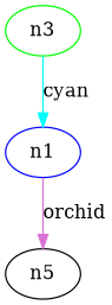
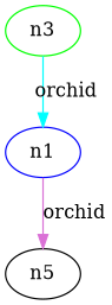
  digraph {
    n1 [a=4 b=3 color=blue]
    n2 [label=n5]
    n3 [a=3 color=green label=n3]
    n1 -> n2 [a=5 b=2 color=orchid label=orchid]
-   n3 -> n1 [b=1 color=cyan label=cyan]
+   n3 -> n1 [b=1 color=cyan label=orchid]
  }
